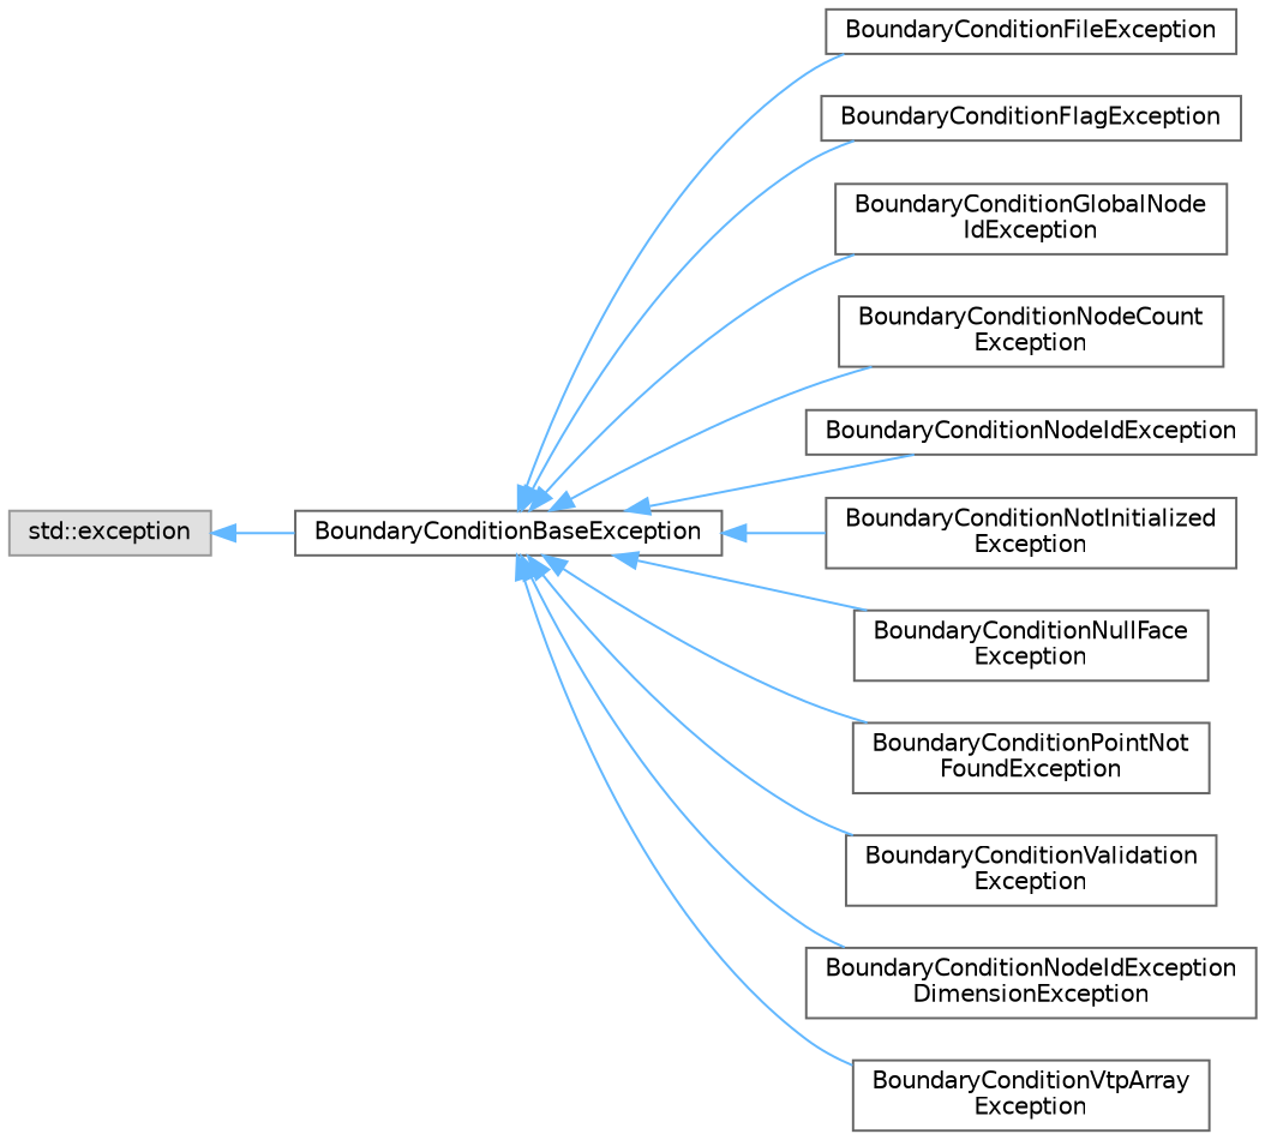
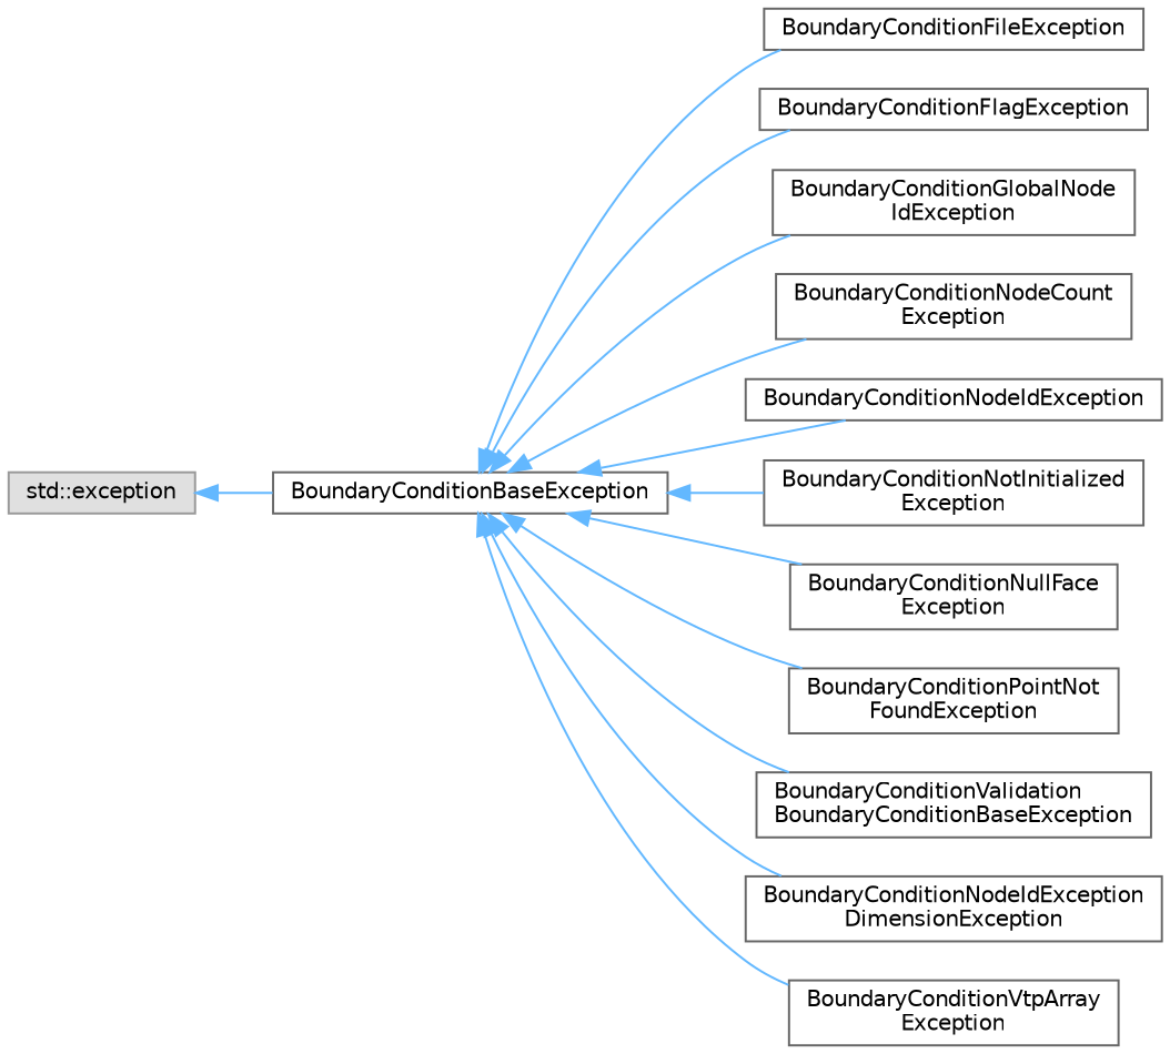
  digraph {
    rankdir=LR
    node [color=grey40 fillcolor=white fontname=Helvetica fontsize=10 shape=box style=filled]
    edge [color=steelblue1 dir=back fontname=Helvetica fontsize=10 labelfontname=Helvetica labelfontsize=10 style=solid]
    n1 [color=grey60 fillcolor="#E0E0E0" height=0.2 label="std::exception" width=0.4]
    n2 [height=0.2 label=BoundaryConditionBaseException width=0.4]
    n3 [height=0.2 label=BoundaryConditionFileException width=0.4]
    n4 [height=0.2 label=BoundaryConditionFlagException width=0.4]
    n5 [height=0.2 label="BoundaryConditionGlobalNode\lIdException" width=0.4]
    n6 [height=0.2 label="BoundaryConditionNodeCount\lException" width=0.4]
    n7 [height=0.2 label=BoundaryConditionNodeIdException width=0.4]
    n8 [height=0.2 label="BoundaryConditionNotInitialized\lException" width=0.4]
    n9 [height=0.2 label="BoundaryConditionNullFace\lException" width=0.4]
    n10 [height=0.2 label="BoundaryConditionPointNot\lFoundException" width=0.4]
-   n11 [height=0.2 label="BoundaryConditionValidation\lException" width=0.4]
+   n11 [height=0.2 label="BoundaryConditionValidation\lBoundaryConditionBaseException" width=0.4]
    n12 [height=0.2 label="BoundaryConditionNodeIdException\lDimensionException" width=0.4]
    n13 [height=0.2 label="BoundaryConditionVtpArray\lException" width=0.4]
    n1 -> n2
    n2 -> n3
    n2 -> n4
    n2 -> n5
    n2 -> n6
    n2 -> n7
    n2 -> n8
    n2 -> n9
    n2 -> n10
    n2 -> n11
    n2 -> n12
    n2 -> n13
  }
